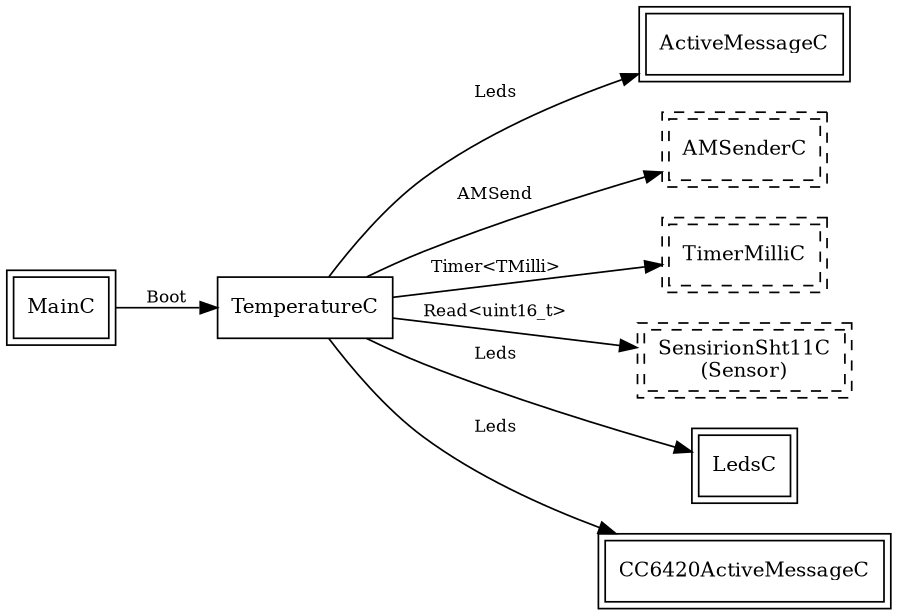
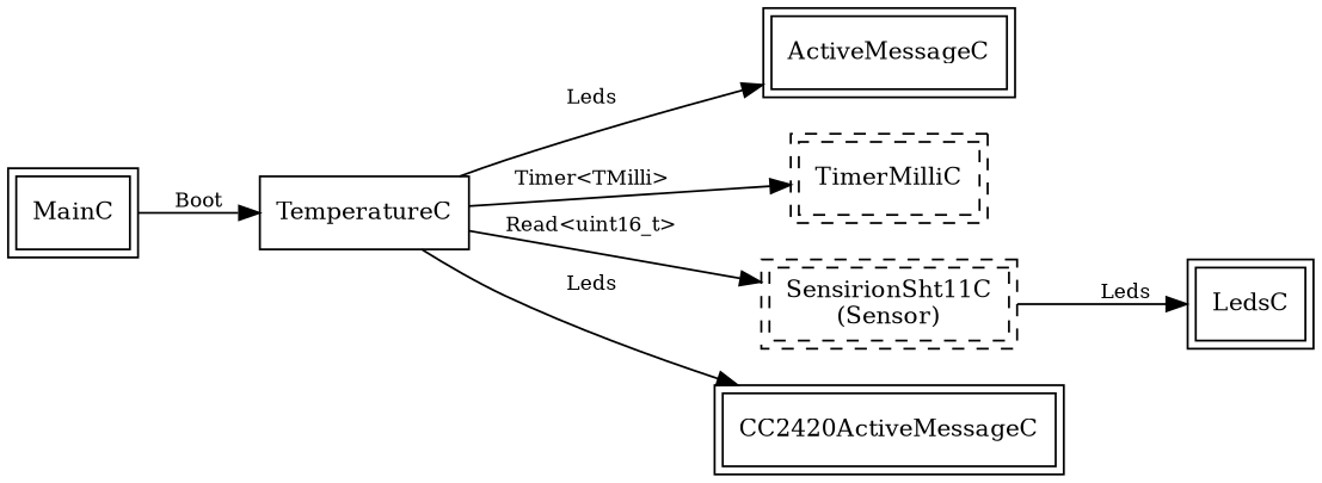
  digraph {
    rankdir=LR
    node [fontsize=12 shape=box peripheries=2]
    edge [fontsize=10]
    TemperatureC [peripheries=""]
    ActiveMessageC
-   n3 [label=AMSenderC style=dashed]
    n4 [label=TimerMilliC style=dashed]
    n5 [label="SensirionSht11C\n(Sensor)" style=dashed]
    LedsC
-   CC2420ActiveMessageC [label=CC6420ActiveMessageC]
+   CC2420ActiveMessageC
    MainC
    TemperatureC -> ActiveMessageC [label=Leds]
-   TemperatureC -> n3 [label=AMSend]
    TemperatureC -> n4 [label="Timer<TMilli>"]
    TemperatureC -> n5 [label="Read<uint16_t>"]
-   TemperatureC -> LedsC [label=Leds]
+   n5 -> LedsC [label=Leds]
    TemperatureC -> CC2420ActiveMessageC [label=Leds]
    MainC -> TemperatureC [label=Boot]
  }
